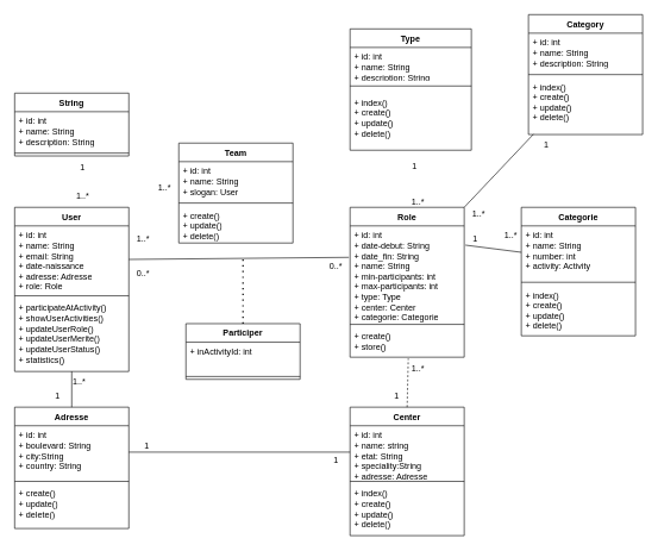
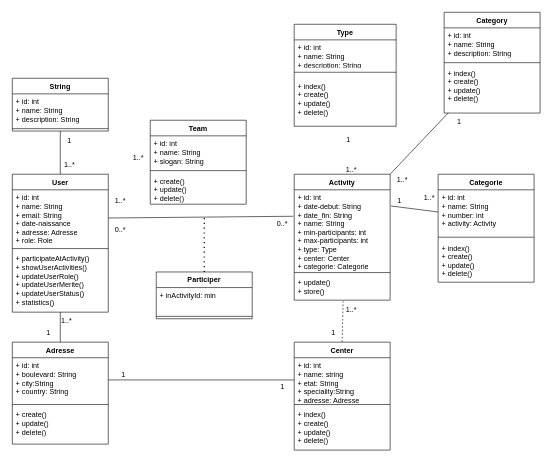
  <mxCell id="0" />
  <mxCell id="1" parent="0" />
- <mxCell id="2" value="Role" style="swimlane;fontStyle=1;align=center;verticalAlign=top;childLayout=stackLayout;horizontal=1;startSize=26;horizontalStack=0;resizeParent=1;resizeParentMax=0;resizeLast=0;collapsible=1;marginBottom=0;whiteSpace=wrap;html=1;" parent="1" vertex="1"><mxGeometry x="490" y="290" width="160" height="210" as="geometry" /></mxCell>
+ <mxCell id="2" value="Activity" style="swimlane;fontStyle=1;align=center;verticalAlign=top;childLayout=stackLayout;horizontal=1;startSize=26;horizontalStack=0;resizeParent=1;resizeParentMax=0;resizeLast=0;collapsible=1;marginBottom=0;whiteSpace=wrap;html=1;" parent="1" vertex="1"><mxGeometry x="490" y="290" width="160" height="210" as="geometry" /></mxCell>
  <mxCell id="3" value="+ id: int&lt;div&gt;+ date-debut: String&lt;/div&gt;&lt;div&gt;+ date_fin: String&lt;/div&gt;&lt;div&gt;+ name: String&lt;/div&gt;&lt;div&gt;+ min-participants: int&lt;/div&gt;&lt;div&gt;+ max-participants: int&lt;/div&gt;&lt;div&gt;+ type: Type&lt;/div&gt;&lt;div&gt;+ center: Center&lt;/div&gt;&lt;div&gt;+ categorie: Categorie&lt;/div&gt;&lt;div&gt;&lt;br&gt;&lt;/div&gt;&lt;div&gt;&lt;br&gt;&lt;/div&gt;&lt;div&gt;&lt;br&gt;&lt;/div&gt;" style="text;strokeColor=none;fillColor=none;align=left;verticalAlign=top;spacingLeft=4;spacingRight=4;overflow=hidden;rotatable=0;points=[[0,0.5],[1,0.5]];portConstraint=eastwest;whiteSpace=wrap;html=1;" parent="2" vertex="1"><mxGeometry y="26" width="160" height="134" as="geometry" /></mxCell>
  <mxCell id="4" value="" style="line;strokeWidth=1;fillColor=none;align=left;verticalAlign=middle;spacingTop=-1;spacingLeft=3;spacingRight=3;rotatable=0;labelPosition=right;points=[];portConstraint=eastwest;strokeColor=inherit;" parent="2" vertex="1"><mxGeometry y="160" width="160" height="8" as="geometry" /></mxCell>
- <mxCell id="5" value="&lt;span style=&quot;color: rgb(0, 0, 0);&quot;&gt;+ create()&lt;/span&gt;&lt;div&gt;&lt;font color=&quot;#000000&quot;&gt;+ store()&lt;/font&gt;&lt;/div&gt;" style="text;strokeColor=none;fillColor=none;align=left;verticalAlign=top;spacingLeft=4;spacingRight=4;overflow=hidden;rotatable=0;points=[[0,0.5],[1,0.5]];portConstraint=eastwest;whiteSpace=wrap;html=1;" parent="2" vertex="1"><mxGeometry y="168" width="160" height="42" as="geometry" /></mxCell>
+ <mxCell id="5" value="&lt;span style=&quot;color: rgb(0, 0, 0);&quot;&gt;+ update()&lt;/span&gt;&lt;div&gt;&lt;font color=&quot;#000000&quot;&gt;+ store()&lt;/font&gt;&lt;/div&gt;" style="text;strokeColor=none;fillColor=none;align=left;verticalAlign=top;spacingLeft=4;spacingRight=4;overflow=hidden;rotatable=0;points=[[0,0.5],[1,0.5]];portConstraint=eastwest;whiteSpace=wrap;html=1;" parent="2" vertex="1"><mxGeometry y="168" width="160" height="42" as="geometry" /></mxCell>
  <mxCell id="6" value="User" style="swimlane;fontStyle=1;align=center;verticalAlign=top;childLayout=stackLayout;horizontal=1;startSize=26;horizontalStack=0;resizeParent=1;resizeParentMax=0;resizeLast=0;collapsible=1;marginBottom=0;whiteSpace=wrap;html=1;" parent="1" vertex="1"><mxGeometry x="20" y="290" width="160" height="230" as="geometry"><mxRectangle x="10" y="240" width="100" height="30" as="alternateBounds" /></mxGeometry></mxCell>
  <mxCell id="7" value="&lt;div&gt;+ id: int&lt;/div&gt;+ name: String&lt;div&gt;+ email: String&lt;/div&gt;&lt;div&gt;+ date-naissance&lt;/div&gt;&lt;div&gt;+ adresse: Adresse&lt;/div&gt;&lt;div&gt;+ role: Role&lt;/div&gt;" style="text;strokeColor=none;fillColor=none;align=left;verticalAlign=top;spacingLeft=4;spacingRight=4;overflow=hidden;rotatable=0;points=[[0,0.5],[1,0.5]];portConstraint=eastwest;whiteSpace=wrap;html=1;" parent="6" vertex="1"><mxGeometry y="26" width="160" height="94" as="geometry" /></mxCell>
  <mxCell id="8" value="" style="line;strokeWidth=1;fillColor=none;align=left;verticalAlign=middle;spacingTop=-1;spacingLeft=3;spacingRight=3;rotatable=0;labelPosition=right;points=[];portConstraint=eastwest;strokeColor=inherit;" parent="6" vertex="1"><mxGeometry y="120" width="160" height="8" as="geometry" /></mxCell>
  <mxCell id="9" value="+ participateAtActivity()&lt;div&gt;+ showUserActivities()&lt;/div&gt;&lt;div&gt;+ updateUserRole()&lt;/div&gt;&lt;div&gt;+ updateUserMerite()&lt;/div&gt;&lt;div&gt;+ updateUserStatus()&lt;/div&gt;&lt;div&gt;+ statistics()&lt;/div&gt;&lt;div&gt;&lt;div&gt;&lt;br style=&quot;color: rgb(63, 63, 63);&quot;&gt;&lt;/div&gt;&lt;div&gt;&lt;br style=&quot;color: rgb(63, 63, 63);&quot;&gt;&lt;/div&gt;&lt;div&gt;&lt;br&gt;&lt;/div&gt;&lt;/div&gt;" style="text;strokeColor=none;fillColor=none;align=left;verticalAlign=top;spacingLeft=4;spacingRight=4;overflow=hidden;rotatable=0;points=[[0,0.5],[1,0.5]];portConstraint=eastwest;whiteSpace=wrap;html=1;" parent="6" vertex="1"><mxGeometry y="128" width="160" height="102" as="geometry" /></mxCell>
  <mxCell id="10" value="Participer" style="swimlane;fontStyle=1;align=center;verticalAlign=top;childLayout=stackLayout;horizontal=1;startSize=26;horizontalStack=0;resizeParent=1;resizeParentMax=0;resizeLast=0;collapsible=1;marginBottom=0;whiteSpace=wrap;html=1;" parent="1" vertex="1"><mxGeometry x="260" y="453" width="160" height="78" as="geometry" /></mxCell>
- <mxCell id="11" value="&lt;div&gt;&lt;span style=&quot;background-color: transparent;&quot;&gt;+ inActivityId: int&lt;/span&gt;&lt;/div&gt;&lt;div&gt;&lt;br&gt;&lt;/div&gt;" style="text;strokeColor=none;fillColor=none;align=left;verticalAlign=top;spacingLeft=4;spacingRight=4;overflow=hidden;rotatable=0;points=[[0,0.5],[1,0.5]];portConstraint=eastwest;whiteSpace=wrap;html=1;" parent="10" vertex="1"><mxGeometry y="26" width="160" height="44" as="geometry" /></mxCell>
+ <mxCell id="11" value="&lt;div&gt;&lt;span style=&quot;background-color: transparent;&quot;&gt;+ inActivityId: min&lt;/span&gt;&lt;/div&gt;&lt;div&gt;&lt;br&gt;&lt;/div&gt;" style="text;strokeColor=none;fillColor=none;align=left;verticalAlign=top;spacingLeft=4;spacingRight=4;overflow=hidden;rotatable=0;points=[[0,0.5],[1,0.5]];portConstraint=eastwest;whiteSpace=wrap;html=1;" parent="10" vertex="1"><mxGeometry y="26" width="160" height="44" as="geometry" /></mxCell>
  <mxCell id="12" value="" style="line;strokeWidth=1;fillColor=none;align=left;verticalAlign=middle;spacingTop=-1;spacingLeft=3;spacingRight=3;rotatable=0;labelPosition=right;points=[];portConstraint=eastwest;strokeColor=inherit;" parent="10" vertex="1"><mxGeometry y="70" width="160" height="8" as="geometry" /></mxCell>
  <mxCell id="13" value="String&lt;div&gt;&lt;br&gt;&lt;/div&gt;" style="swimlane;fontStyle=1;align=center;verticalAlign=top;childLayout=stackLayout;horizontal=1;startSize=26;horizontalStack=0;resizeParent=1;resizeParentMax=0;resizeLast=0;collapsible=1;marginBottom=0;whiteSpace=wrap;html=1;" parent="1" vertex="1"><mxGeometry x="20" y="130" width="160" height="88" as="geometry" /></mxCell>
  <mxCell id="14" value="+ id: int&lt;div&gt;+ name: String&lt;/div&gt;&lt;div&gt;+ description: String&lt;/div&gt;" style="text;strokeColor=none;fillColor=none;align=left;verticalAlign=top;spacingLeft=4;spacingRight=4;overflow=hidden;rotatable=0;points=[[0,0.5],[1,0.5]];portConstraint=eastwest;whiteSpace=wrap;html=1;" parent="13" vertex="1"><mxGeometry y="26" width="160" height="54" as="geometry" /></mxCell>
  <mxCell id="15" value="" style="line;strokeWidth=1;fillColor=none;align=left;verticalAlign=middle;spacingTop=-1;spacingLeft=3;spacingRight=3;rotatable=0;labelPosition=right;points=[];portConstraint=eastwest;strokeColor=inherit;" parent="13" vertex="1"><mxGeometry y="80" width="160" height="8" as="geometry" /></mxCell>
  <mxCell id="16" value="Type" style="swimlane;fontStyle=1;align=center;verticalAlign=top;childLayout=stackLayout;horizontal=1;startSize=26;horizontalStack=0;resizeParent=1;resizeParentMax=0;resizeLast=0;collapsible=1;marginBottom=0;whiteSpace=wrap;html=1;" parent="1" vertex="1"><mxGeometry x="490" y="40" width="170" height="170" as="geometry" /></mxCell>
  <mxCell id="17" value="+ id: int&lt;div&gt;+ name: String&lt;/div&gt;&lt;div&gt;+ description: String&lt;/div&gt;" style="text;strokeColor=none;fillColor=none;align=left;verticalAlign=top;spacingLeft=4;spacingRight=4;overflow=hidden;rotatable=0;points=[[0,0.5],[1,0.5]];portConstraint=eastwest;whiteSpace=wrap;html=1;" parent="16" vertex="1"><mxGeometry y="26" width="170" height="44" as="geometry" /></mxCell>
  <mxCell id="18" value="" style="line;strokeWidth=1;fillColor=none;align=left;verticalAlign=middle;spacingTop=-1;spacingLeft=3;spacingRight=3;rotatable=0;labelPosition=right;points=[];portConstraint=eastwest;strokeColor=inherit;" parent="16" vertex="1"><mxGeometry y="70" width="170" height="20" as="geometry" /></mxCell>
  <mxCell id="19" value="&lt;div&gt;&lt;span style=&quot;color: rgb(0, 0, 0);&quot;&gt;+ index()&lt;/span&gt;&lt;/div&gt;&lt;span style=&quot;color: rgb(0, 0, 0);&quot;&gt;+ create()&lt;/span&gt;&lt;div&gt;+ update()&lt;/div&gt;&lt;div&gt;+ delete()&lt;/div&gt;" style="text;strokeColor=none;fillColor=none;align=left;verticalAlign=top;spacingLeft=4;spacingRight=4;overflow=hidden;rotatable=0;points=[[0,0.5],[1,0.5]];portConstraint=eastwest;whiteSpace=wrap;html=1;" vertex="1" parent="16"><mxGeometry y="90" width="170" height="80" as="geometry" /></mxCell>
  <mxCell id="20" value="Categorie" style="swimlane;fontStyle=1;align=center;verticalAlign=top;childLayout=stackLayout;horizontal=1;startSize=26;horizontalStack=0;resizeParent=1;resizeParentMax=0;resizeLast=0;collapsible=1;marginBottom=0;whiteSpace=wrap;html=1;" parent="1" vertex="1"><mxGeometry x="730" y="290" width="160" height="180" as="geometry" /></mxCell>
  <mxCell id="21" value="+ id: int&lt;div&gt;+ name: String&lt;/div&gt;&lt;div&gt;+ number: int&lt;/div&gt;&lt;div&gt;+ activity: Activity&lt;/div&gt;&lt;div&gt;&lt;br&gt;&lt;/div&gt;" style="text;strokeColor=none;fillColor=none;align=left;verticalAlign=top;spacingLeft=4;spacingRight=4;overflow=hidden;rotatable=0;points=[[0,0.5],[1,0.5]];portConstraint=eastwest;whiteSpace=wrap;html=1;" parent="20" vertex="1"><mxGeometry y="26" width="160" height="74" as="geometry" /></mxCell>
  <mxCell id="22" value="" style="line;strokeWidth=1;fillColor=none;align=left;verticalAlign=middle;spacingTop=-1;spacingLeft=3;spacingRight=3;rotatable=0;labelPosition=right;points=[];portConstraint=eastwest;strokeColor=inherit;" parent="20" vertex="1"><mxGeometry y="100" width="160" height="10" as="geometry" /></mxCell>
  <mxCell id="23" value="&lt;div&gt;&lt;span style=&quot;color: rgb(0, 0, 0);&quot;&gt;+ index()&lt;/span&gt;&lt;/div&gt;&lt;span style=&quot;color: rgb(0, 0, 0);&quot;&gt;+ create()&lt;/span&gt;&lt;div&gt;+ update()&lt;/div&gt;&lt;div&gt;+ delete()&lt;/div&gt;" style="text;strokeColor=none;fillColor=none;align=left;verticalAlign=top;spacingLeft=4;spacingRight=4;overflow=hidden;rotatable=0;points=[[0,0.5],[1,0.5]];portConstraint=eastwest;whiteSpace=wrap;html=1;" vertex="1" parent="20"><mxGeometry y="110" width="160" height="70" as="geometry" /></mxCell>
  <mxCell id="24" value="Center" style="swimlane;fontStyle=1;align=center;verticalAlign=top;childLayout=stackLayout;horizontal=1;startSize=26;horizontalStack=0;resizeParent=1;resizeParentMax=0;resizeLast=0;collapsible=1;marginBottom=0;whiteSpace=wrap;html=1;" parent="1" vertex="1"><mxGeometry x="490" y="570" width="160" height="180" as="geometry" /></mxCell>
  <mxCell id="25" value="+ id: int&lt;div&gt;&lt;font color=&quot;#000000&quot;&gt;+ name: string&lt;/font&gt;&lt;/div&gt;&lt;div&gt;&lt;div&gt;+ etat: String&lt;/div&gt;&lt;div&gt;+ speciality:String&lt;/div&gt;&lt;div&gt;+ adresse: Adresse&lt;/div&gt;&lt;div&gt;&lt;br&gt;&lt;/div&gt;&lt;/div&gt;" style="text;strokeColor=none;fillColor=none;align=left;verticalAlign=top;spacingLeft=4;spacingRight=4;overflow=hidden;rotatable=0;points=[[0,0.5],[1,0.5]];portConstraint=eastwest;whiteSpace=wrap;html=1;" parent="24" vertex="1"><mxGeometry y="26" width="160" height="74" as="geometry" /></mxCell>
  <mxCell id="26" value="" style="line;strokeWidth=1;fillColor=none;align=left;verticalAlign=middle;spacingTop=-1;spacingLeft=3;spacingRight=3;rotatable=0;labelPosition=right;points=[];portConstraint=eastwest;strokeColor=inherit;" parent="24" vertex="1"><mxGeometry y="100" width="160" height="8" as="geometry" /></mxCell>
  <mxCell id="27" value="&lt;div&gt;&lt;span style=&quot;color: rgb(0, 0, 0);&quot;&gt;+ index()&lt;/span&gt;&lt;/div&gt;&lt;span style=&quot;color: rgb(0, 0, 0);&quot;&gt;+ create()&lt;/span&gt;&lt;div&gt;+ update()&lt;/div&gt;&lt;div&gt;+ delete()&lt;/div&gt;" style="text;strokeColor=none;fillColor=none;align=left;verticalAlign=top;spacingLeft=4;spacingRight=4;overflow=hidden;rotatable=0;points=[[0,0.5],[1,0.5]];portConstraint=eastwest;whiteSpace=wrap;html=1;" parent="24" vertex="1"><mxGeometry y="108" width="160" height="72" as="geometry" /></mxCell>
  <mxCell id="28" value="Adresse" style="swimlane;fontStyle=1;align=center;verticalAlign=top;childLayout=stackLayout;horizontal=1;startSize=26;horizontalStack=0;resizeParent=1;resizeParentMax=0;resizeLast=0;collapsible=1;marginBottom=0;whiteSpace=wrap;html=1;" parent="1" vertex="1"><mxGeometry x="20" y="570" width="160" height="170" as="geometry" /></mxCell>
  <mxCell id="29" value="+ id: int&lt;div&gt;+ boulevard: String&lt;/div&gt;&lt;div&gt;+ city:String&lt;/div&gt;&lt;div&gt;+ country: String&lt;/div&gt;&lt;div&gt;&lt;br&gt;&lt;/div&gt;" style="text;strokeColor=none;fillColor=none;align=left;verticalAlign=top;spacingLeft=4;spacingRight=4;overflow=hidden;rotatable=0;points=[[0,0.5],[1,0.5]];portConstraint=eastwest;whiteSpace=wrap;html=1;" parent="28" vertex="1"><mxGeometry y="26" width="160" height="74" as="geometry" /></mxCell>
  <mxCell id="30" value="" style="line;strokeWidth=1;fillColor=none;align=left;verticalAlign=middle;spacingTop=-1;spacingLeft=3;spacingRight=3;rotatable=0;labelPosition=right;points=[];portConstraint=eastwest;strokeColor=inherit;" parent="28" vertex="1"><mxGeometry y="100" width="160" height="8" as="geometry" /></mxCell>
  <mxCell id="31" value="&lt;span style=&quot;color: rgb(0, 0, 0);&quot;&gt;+ create()&lt;/span&gt;&lt;div&gt;+ update()&lt;/div&gt;&lt;div&gt;+ delete()&lt;/div&gt;" style="text;strokeColor=none;fillColor=none;align=left;verticalAlign=top;spacingLeft=4;spacingRight=4;overflow=hidden;rotatable=0;points=[[0,0.5],[1,0.5]];portConstraint=eastwest;whiteSpace=wrap;html=1;" parent="28" vertex="1"><mxGeometry y="108" width="160" height="62" as="geometry" /></mxCell>
  <mxCell id="32" value="Team" style="swimlane;fontStyle=1;align=center;verticalAlign=top;childLayout=stackLayout;horizontal=1;startSize=26;horizontalStack=0;resizeParent=1;resizeParentMax=0;resizeLast=0;collapsible=1;marginBottom=0;whiteSpace=wrap;html=1;" parent="1" vertex="1"><mxGeometry x="250" y="200" width="160" height="140" as="geometry" /></mxCell>
- <mxCell id="33" value="+ id: int&lt;div&gt;+ name: String&lt;/div&gt;&lt;div&gt;+ slogan: User&lt;/div&gt;&lt;div&gt;&lt;br&gt;&lt;/div&gt;" style="text;strokeColor=none;fillColor=none;align=left;verticalAlign=top;spacingLeft=4;spacingRight=4;overflow=hidden;rotatable=0;points=[[0,0.5],[1,0.5]];portConstraint=eastwest;whiteSpace=wrap;html=1;" parent="32" vertex="1"><mxGeometry y="26" width="160" height="54" as="geometry" /></mxCell>
+ <mxCell id="33" value="+ id: int&lt;div&gt;+ name: String&lt;/div&gt;&lt;div&gt;+ slogan: String&lt;/div&gt;&lt;div&gt;&lt;br&gt;&lt;/div&gt;" style="text;strokeColor=none;fillColor=none;align=left;verticalAlign=top;spacingLeft=4;spacingRight=4;overflow=hidden;rotatable=0;points=[[0,0.5],[1,0.5]];portConstraint=eastwest;whiteSpace=wrap;html=1;" parent="32" vertex="1"><mxGeometry y="26" width="160" height="54" as="geometry" /></mxCell>
  <mxCell id="34" value="" style="line;strokeWidth=1;fillColor=none;align=left;verticalAlign=middle;spacingTop=-1;spacingLeft=3;spacingRight=3;rotatable=0;labelPosition=right;points=[];portConstraint=eastwest;strokeColor=inherit;" parent="32" vertex="1"><mxGeometry y="80" width="160" height="8" as="geometry" /></mxCell>
  <mxCell id="35" value="+ create()&lt;div&gt;+ update()&lt;/div&gt;&lt;div&gt;+ delete()&lt;/div&gt;" style="text;strokeColor=none;fillColor=none;align=left;verticalAlign=top;spacingLeft=4;spacingRight=4;overflow=hidden;rotatable=0;points=[[0,0.5],[1,0.5]];portConstraint=eastwest;whiteSpace=wrap;html=1;" parent="32" vertex="1"><mxGeometry y="88" width="160" height="52" as="geometry" /></mxCell>
  <mxCell id="36" value="" style="endArrow=none;html=1;exitX=1;exitY=0.5;exitDx=0;exitDy=0;entryX=-0.01;entryY=0.329;entryDx=0;entryDy=0;entryPerimeter=0;" parent="1" source="7" target="3" edge="1"><mxGeometry width="50" height="50" relative="1" as="geometry"><mxPoint x="510" y="490" as="sourcePoint" /><mxPoint x="560" y="440" as="targetPoint" /></mxGeometry></mxCell>
  <mxCell id="37" value="" style="endArrow=none;dashed=1;html=1;dashPattern=1 3;strokeWidth=2;exitX=0.5;exitY=0;exitDx=0;exitDy=0;" parent="1" source="10" edge="1"><mxGeometry width="50" height="50" relative="1" as="geometry"><mxPoint x="510" y="490" as="sourcePoint" /><mxPoint x="340" y="360" as="targetPoint" /></mxGeometry></mxCell>
  <mxCell id="38" value="" style="endArrow=none;html=1;entryX=0;entryY=0.5;entryDx=0;entryDy=0;exitX=1.01;exitY=0.201;exitDx=0;exitDy=0;exitPerimeter=0;" parent="1" source="3" target="21" edge="1"><mxGeometry width="50" height="50" relative="1" as="geometry"><mxPoint x="510" y="490" as="sourcePoint" /><mxPoint x="560" y="440" as="targetPoint" /></mxGeometry></mxCell>
  <mxCell id="39" value="" style="endArrow=none;html=1;entryX=0.51;entryY=1.041;entryDx=0;entryDy=0;entryPerimeter=0;exitX=0.5;exitY=0;exitDx=0;exitDy=0;dashed=1;" parent="1" source="24" target="5" edge="1"><mxGeometry width="50" height="50" relative="1" as="geometry"><mxPoint x="510" y="490" as="sourcePoint" /><mxPoint x="560" y="440" as="targetPoint" /></mxGeometry></mxCell>
  <mxCell id="40" value="" style="endArrow=none;html=1;" parent="1" source="29" target="25" edge="1"><mxGeometry width="50" height="50" relative="1" as="geometry"><mxPoint x="510" y="490" as="sourcePoint" /><mxPoint x="560" y="440" as="targetPoint" /></mxGeometry></mxCell>
  <mxCell id="41" value="" style="endArrow=none;html=1;exitX=0.5;exitY=0;exitDx=0;exitDy=0;" parent="1" source="28" target="9" edge="1"><mxGeometry width="50" height="50" relative="1" as="geometry"><mxPoint x="510" y="490" as="sourcePoint" /><mxPoint x="560" y="440" as="targetPoint" /></mxGeometry></mxCell>
+ <mxCell id="42" value="" style="endArrow=none;html=1;exitX=0.5;exitY=0;exitDx=0;exitDy=0;entryX=0.5;entryY=1;entryDx=0;entryDy=0;" parent="1" source="6" target="13" edge="1"><mxGeometry width="50" height="50" relative="1" as="geometry"><mxPoint x="510" y="490" as="sourcePoint" /><mxPoint x="560" y="440" as="targetPoint" /></mxGeometry></mxCell>
  <mxCell id="43" value="1..*" style="text;html=1;align=center;verticalAlign=middle;resizable=0;points=[];autosize=1;strokeColor=none;fillColor=none;" parent="1" vertex="1"><mxGeometry x="90" y="520" width="40" height="30" as="geometry" /></mxCell>
  <mxCell id="44" value="1..*" style="text;html=1;align=center;verticalAlign=middle;resizable=0;points=[];autosize=1;strokeColor=none;fillColor=none;" parent="1" vertex="1"><mxGeometry x="95" y="260" width="40" height="30" as="geometry" /></mxCell>
  <mxCell id="45" value="1..*" style="text;html=1;align=center;verticalAlign=middle;resizable=0;points=[];autosize=1;strokeColor=none;fillColor=none;" parent="1" vertex="1"><mxGeometry x="210" y="248" width="40" height="30" as="geometry" /></mxCell>
  <mxCell id="46" value="1..*" style="text;html=1;align=center;verticalAlign=middle;resizable=0;points=[];autosize=1;strokeColor=none;fillColor=none;" parent="1" vertex="1"><mxGeometry x="180" y="319" width="40" height="30" as="geometry" /></mxCell>
  <mxCell id="47" value="1" style="text;html=1;align=center;verticalAlign=middle;resizable=0;points=[];autosize=1;strokeColor=none;fillColor=none;" parent="1" vertex="1"><mxGeometry x="65" y="540" width="30" height="30" as="geometry" /></mxCell>
  <mxCell id="48" value="1" style="text;html=1;align=center;verticalAlign=middle;resizable=0;points=[];autosize=1;strokeColor=none;fillColor=none;" parent="1" vertex="1"><mxGeometry x="455" y="630" width="30" height="30" as="geometry" /></mxCell>
  <mxCell id="49" value="1..*" style="text;html=1;align=center;verticalAlign=middle;resizable=0;points=[];autosize=1;strokeColor=none;fillColor=none;" parent="1" vertex="1"><mxGeometry x="565" y="501" width="40" height="30" as="geometry" /></mxCell>
  <mxCell id="50" value="1" style="text;html=1;align=center;verticalAlign=middle;resizable=0;points=[];autosize=1;strokeColor=none;fillColor=none;" parent="1" vertex="1"><mxGeometry x="540" y="540" width="30" height="30" as="geometry" /></mxCell>
  <mxCell id="51" value="1..*" style="text;html=1;align=center;verticalAlign=middle;resizable=0;points=[];autosize=1;strokeColor=none;fillColor=none;" parent="1" vertex="1"><mxGeometry x="695" y="314" width="40" height="30" as="geometry" /></mxCell>
  <mxCell id="52" value="1" style="text;html=1;align=center;verticalAlign=middle;resizable=0;points=[];autosize=1;strokeColor=none;fillColor=none;" parent="1" vertex="1"><mxGeometry x="650" y="319" width="30" height="30" as="geometry" /></mxCell>
  <mxCell id="53" value="1..*" style="text;html=1;align=center;verticalAlign=middle;resizable=0;points=[];autosize=1;strokeColor=none;fillColor=none;" parent="1" vertex="1"><mxGeometry x="565" y="268" width="40" height="30" as="geometry" /></mxCell>
  <mxCell id="54" value="1" style="text;html=1;align=center;verticalAlign=middle;resizable=0;points=[];autosize=1;strokeColor=none;fillColor=none;" parent="1" vertex="1"><mxGeometry x="565" y="218" width="30" height="30" as="geometry" /></mxCell>
  <mxCell id="55" value="0..*&lt;div&gt;&lt;br&gt;&lt;/div&gt;" style="text;html=1;align=center;verticalAlign=middle;resizable=0;points=[];autosize=1;strokeColor=none;fillColor=none;" parent="1" vertex="1"><mxGeometry x="180" y="370" width="40" height="40" as="geometry" /></mxCell>
  <mxCell id="56" value="0..*" style="text;html=1;align=center;verticalAlign=middle;resizable=0;points=[];autosize=1;strokeColor=none;fillColor=none;" parent="1" vertex="1"><mxGeometry x="450" y="358" width="40" height="30" as="geometry" /></mxCell>
  <mxCell id="57" value="1" style="text;html=1;align=center;verticalAlign=middle;resizable=0;points=[];autosize=1;strokeColor=none;fillColor=none;" parent="1" vertex="1"><mxGeometry x="190" y="610" width="30" height="30" as="geometry" /></mxCell>
  <mxCell id="58" value="Category" style="swimlane;fontStyle=1;align=center;verticalAlign=top;childLayout=stackLayout;horizontal=1;startSize=26;horizontalStack=0;resizeParent=1;resizeParentMax=0;resizeLast=0;collapsible=1;marginBottom=0;whiteSpace=wrap;html=1;" parent="1" vertex="1"><mxGeometry x="740" y="20" width="160" height="168" as="geometry" /></mxCell>
  <mxCell id="59" value="+ id: int&lt;div&gt;+ name: String&lt;/div&gt;&lt;div&gt;+ description: String&lt;/div&gt;" style="text;strokeColor=none;fillColor=none;align=left;verticalAlign=top;spacingLeft=4;spacingRight=4;overflow=hidden;rotatable=0;points=[[0,0.5],[1,0.5]];portConstraint=eastwest;whiteSpace=wrap;html=1;" parent="58" vertex="1"><mxGeometry y="26" width="160" height="54" as="geometry" /></mxCell>
  <mxCell id="60" value="" style="line;strokeWidth=1;fillColor=none;align=left;verticalAlign=middle;spacingTop=-1;spacingLeft=3;spacingRight=3;rotatable=0;labelPosition=right;points=[];portConstraint=eastwest;strokeColor=inherit;" parent="58" vertex="1"><mxGeometry y="80" width="160" height="8" as="geometry" /></mxCell>
  <mxCell id="61" value="&lt;div&gt;&lt;span style=&quot;color: rgb(0, 0, 0);&quot;&gt;+ index()&lt;/span&gt;&lt;/div&gt;&lt;span style=&quot;color: rgb(0, 0, 0);&quot;&gt;+ create()&lt;/span&gt;&lt;div&gt;+ update()&lt;/div&gt;&lt;div&gt;+ delete()&lt;/div&gt;" style="text;strokeColor=none;fillColor=none;align=left;verticalAlign=top;spacingLeft=4;spacingRight=4;overflow=hidden;rotatable=0;points=[[0,0.5],[1,0.5]];portConstraint=eastwest;whiteSpace=wrap;html=1;" vertex="1" parent="58"><mxGeometry y="88" width="160" height="80" as="geometry" /></mxCell>
  <mxCell id="62" value="1" style="text;html=1;align=center;verticalAlign=middle;resizable=0;points=[];autosize=1;strokeColor=none;fillColor=none;" parent="1" vertex="1"><mxGeometry x="750" y="188" width="30" height="30" as="geometry" /></mxCell>
  <mxCell id="63" value="" style="endArrow=none;html=1;exitX=1;exitY=0;exitDx=0;exitDy=0;entryX=0.044;entryY=0.994;entryDx=0;entryDy=0;entryPerimeter=0;" parent="1" source="2" target="61" edge="1"><mxGeometry width="50" height="50" relative="1" as="geometry"><mxPoint x="580" y="300" as="sourcePoint" /><mxPoint x="580" y="228" as="targetPoint" /></mxGeometry></mxCell>
  <mxCell id="64" value="1..*" style="text;html=1;align=center;verticalAlign=middle;resizable=0;points=[];autosize=1;strokeColor=none;fillColor=none;" parent="1" vertex="1"><mxGeometry x="650" y="284" width="40" height="30" as="geometry" /></mxCell>
  <mxCell id="65" value="1" style="text;html=1;align=center;verticalAlign=middle;resizable=0;points=[];autosize=1;strokeColor=none;fillColor=none;" vertex="1" parent="1"><mxGeometry x="100" y="220" width="30" height="30" as="geometry" /></mxCell>
